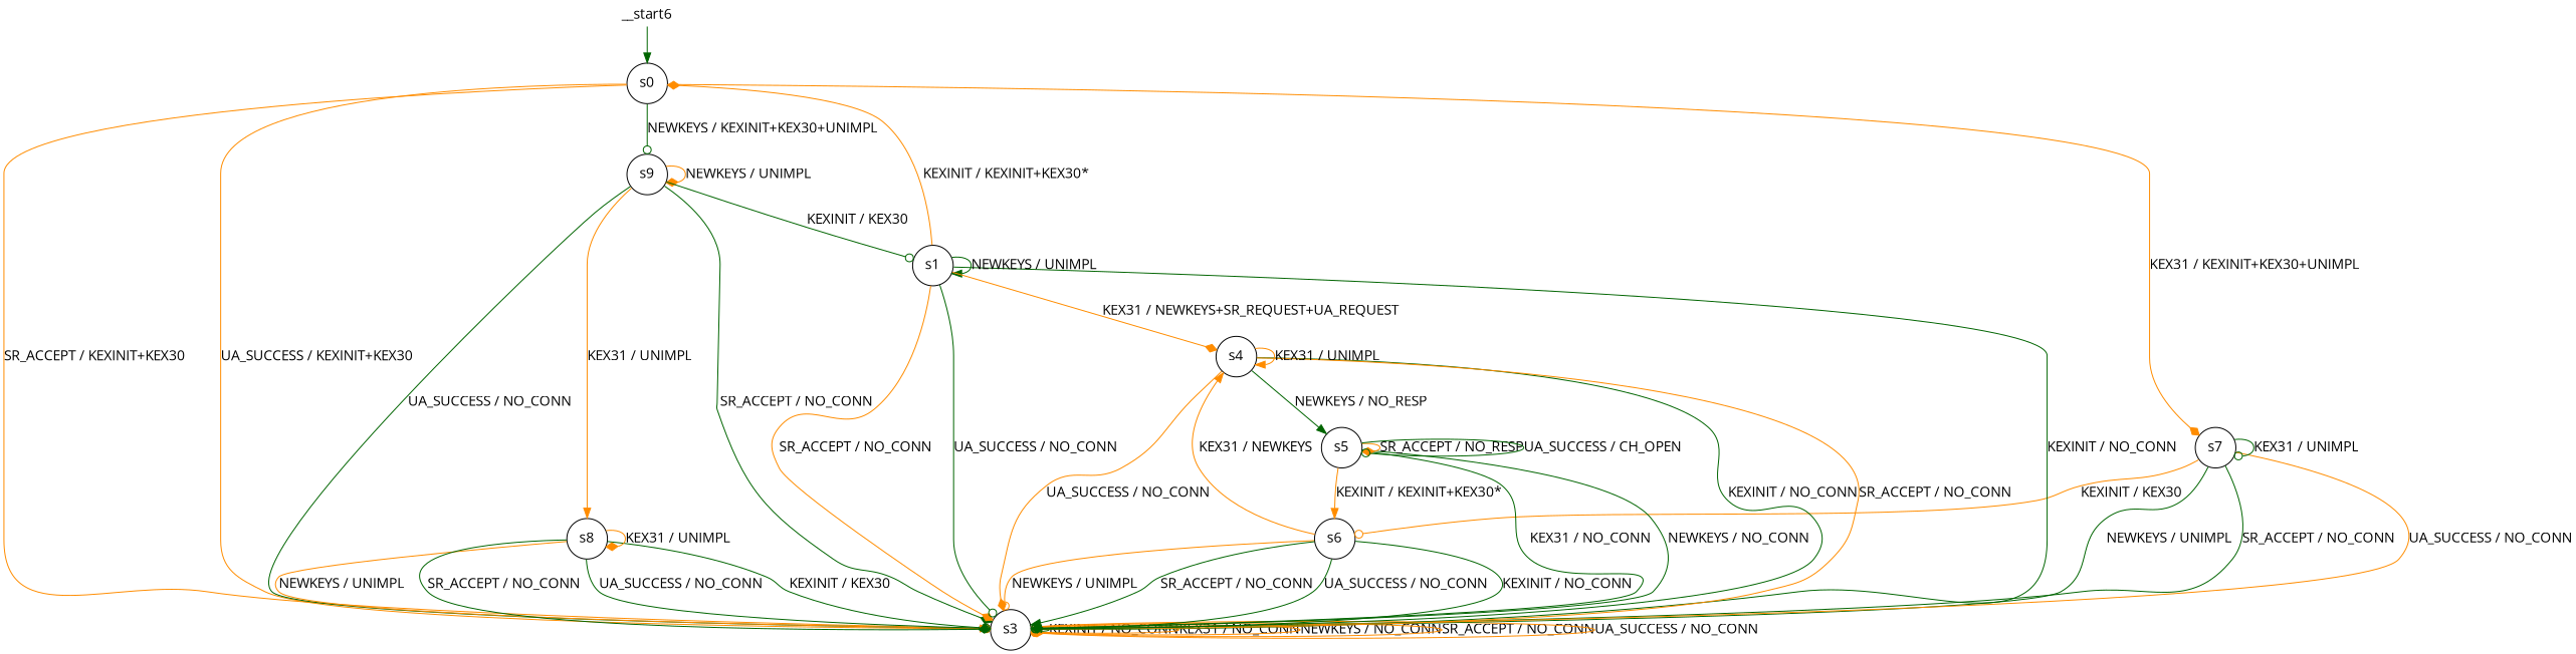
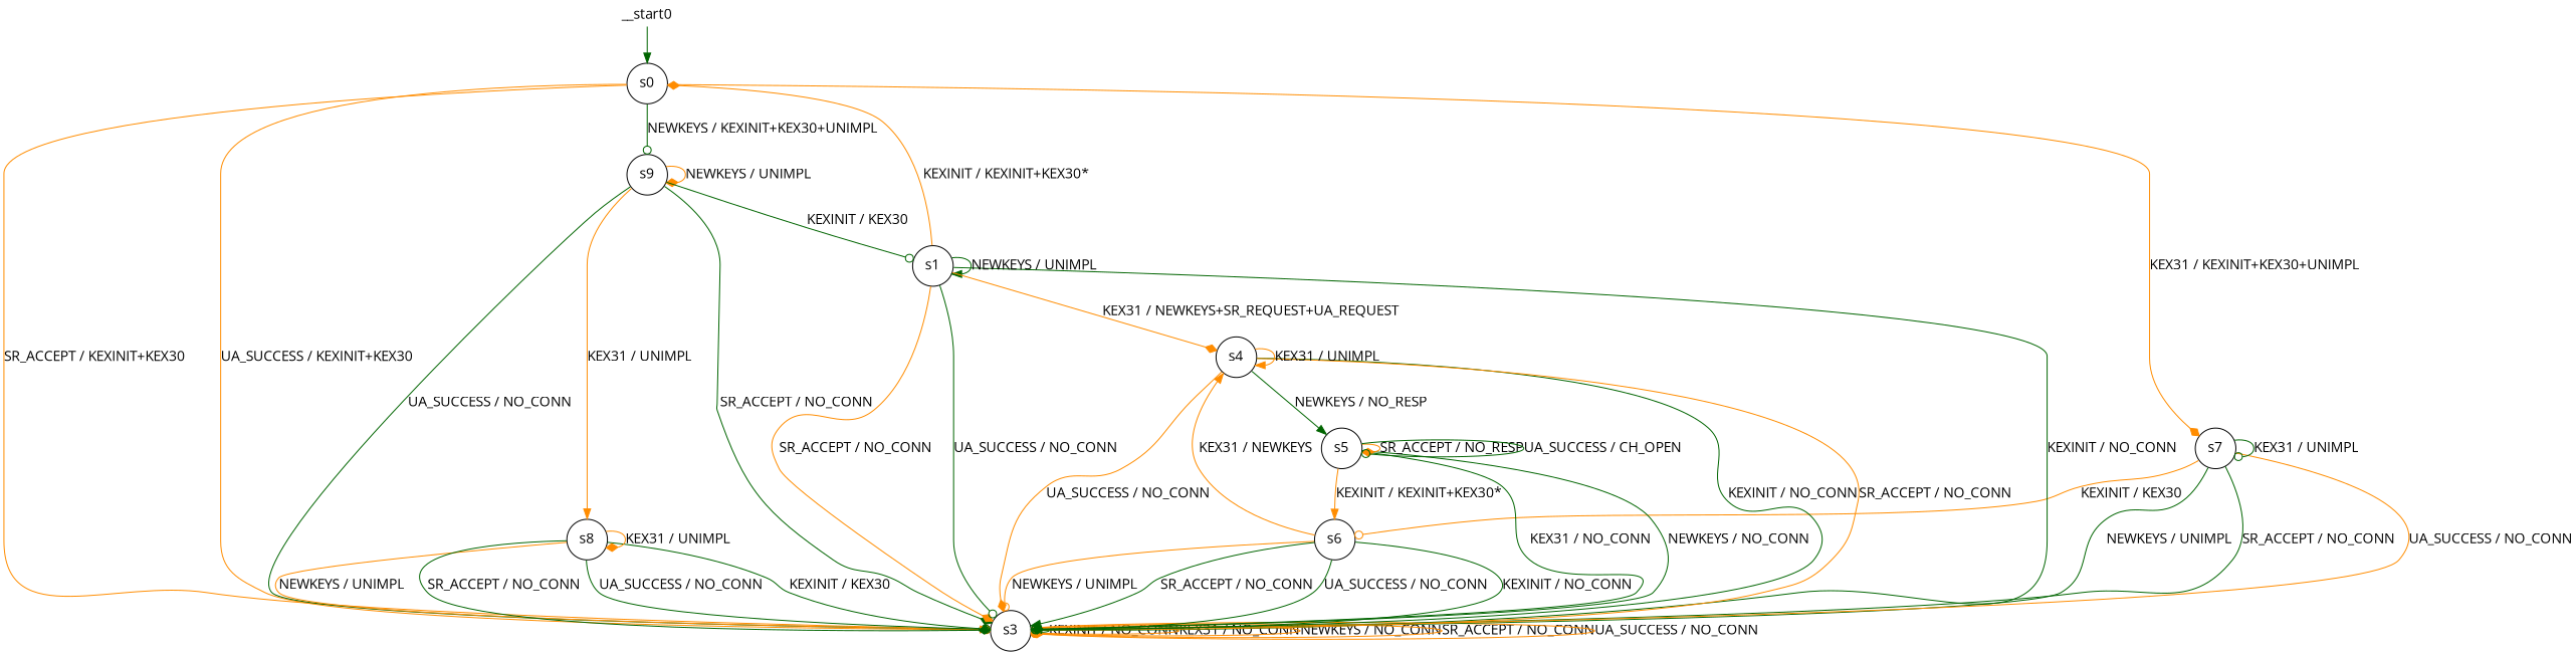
  digraph {
    fontname="Open Sans"
    node [fontname="Open Sans" shape=circle]
    edge [arrowhead=odot color=darkgreen fontname="Open Sans"]
    n1 [label=s0]
    n2 [label=s9]
    n3 [label=s3]
    n4 [label=s7]
    n5 [label=s1]
    n6 [label=s4]
    n7 [label=s8]
    n8 [label=s6]
    n9 [label=s5]
-   __start0 [height=0 shape=none width=0 label=__start6]
+   __start0 [height=0 shape=none width=0]
    n1 -> n2 [label="NEWKEYS / KEXINIT+KEX30+UNIMPL"]
    n1 -> n3 [color=darkorange label="SR_ACCEPT / KEXINIT+KEX30"]
    n1 -> n3 [color=darkorange label="UA_SUCCESS / KEXINIT+KEX30"]
    n1 -> n4 [arrowhead=diamond color=darkorange label="KEX31 / KEXINIT+KEX30+UNIMPL"]
    n2 -> n2 [arrowhead=diamond color=darkorange label="NEWKEYS / UNIMPL"]
    n2 -> n3 [arrowhead=diamond label="SR_ACCEPT / NO_CONN"]
    n2 -> n3 [arrowhead=diamond label="UA_SUCCESS / NO_CONN"]
    n2 -> n5 [label="KEXINIT / KEX30"]
    n2 -> n7 [arrowhead=normal color=darkorange label="KEX31 / UNIMPL"]
    n3 -> n3 [label="KEXINIT / NO_CONN"]
    n3 -> n3 [color=darkorange label="KEX31 / NO_CONN"]
    n3 -> n3 [color=darkorange label="NEWKEYS / NO_CONN"]
    n3 -> n3 [color=darkorange label="SR_ACCEPT / NO_CONN"]
    n3 -> n3 [arrowhead=diamond color=darkorange label="UA_SUCCESS / NO_CONN"]
    n4 -> n3 [label="NEWKEYS / UNIMPL"]
    n4 -> n3 [arrowhead=normal label="SR_ACCEPT / NO_CONN"]
    n4 -> n3 [color=darkorange label="UA_SUCCESS / NO_CONN"]
    n4 -> n4 [label="KEX31 / UNIMPL"]
    n4 -> n8 [color=darkorange label="KEXINIT / KEX30"]
    n5 -> n1 [arrowhead=diamond color=darkorange label="KEXINIT / KEXINIT+KEX30*"]
    n5 -> n3 [arrowhead=diamond label="KEXINIT / NO_CONN"]
    n5 -> n3 [arrowhead=diamond color=darkorange label="SR_ACCEPT / NO_CONN"]
    n5 -> n3 [label="UA_SUCCESS / NO_CONN"]
    n5 -> n5 [arrowhead=normal label="NEWKEYS / UNIMPL"]
    n5 -> n6 [arrowhead=diamond color=darkorange label="KEX31 / NEWKEYS+SR_REQUEST+UA_REQUEST"]
    n6 -> n3 [arrowhead=normal label="KEXINIT / NO_CONN"]
    n6 -> n3 [arrowhead=diamond color=darkorange label="SR_ACCEPT / NO_CONN"]
    n6 -> n3 [arrowhead=diamond color=darkorange label="UA_SUCCESS / NO_CONN"]
    n6 -> n6 [arrowhead=normal color=darkorange label="KEX31 / UNIMPL"]
    n6 -> n9 [arrowhead=normal label="NEWKEYS / NO_RESP"]
    n7 -> n3 [arrowhead=diamond label="KEXINIT / KEX30"]
    n7 -> n3 [arrowhead=normal color=darkorange label="NEWKEYS / UNIMPL"]
    n7 -> n3 [arrowhead=diamond label="SR_ACCEPT / NO_CONN"]
    n7 -> n3 [label="UA_SUCCESS / NO_CONN"]
    n7 -> n7 [arrowhead=diamond color=darkorange label="KEX31 / UNIMPL"]
    n8 -> n3 [arrowhead=diamond label="KEXINIT / NO_CONN"]
    n8 -> n3 [color=darkorange label="NEWKEYS / UNIMPL"]
    n8 -> n3 [arrowhead=normal label="SR_ACCEPT / NO_CONN"]
    n8 -> n3 [label="UA_SUCCESS / NO_CONN"]
    n8 -> n6 [arrowhead=normal color=darkorange label="KEX31 / NEWKEYS"]
    n9 -> n3 [arrowhead=diamond label="KEX31 / NO_CONN"]
    n9 -> n3 [label="NEWKEYS / NO_CONN"]
    n9 -> n8 [arrowhead=normal color=darkorange label="KEXINIT / KEXINIT+KEX30*"]
    n9 -> n9 [arrowhead=diamond color=darkorange label="SR_ACCEPT / NO_RESP"]
    n9 -> n9 [label="UA_SUCCESS / CH_OPEN"]
    __start0 -> n1 [arrowhead=normal]
  }
